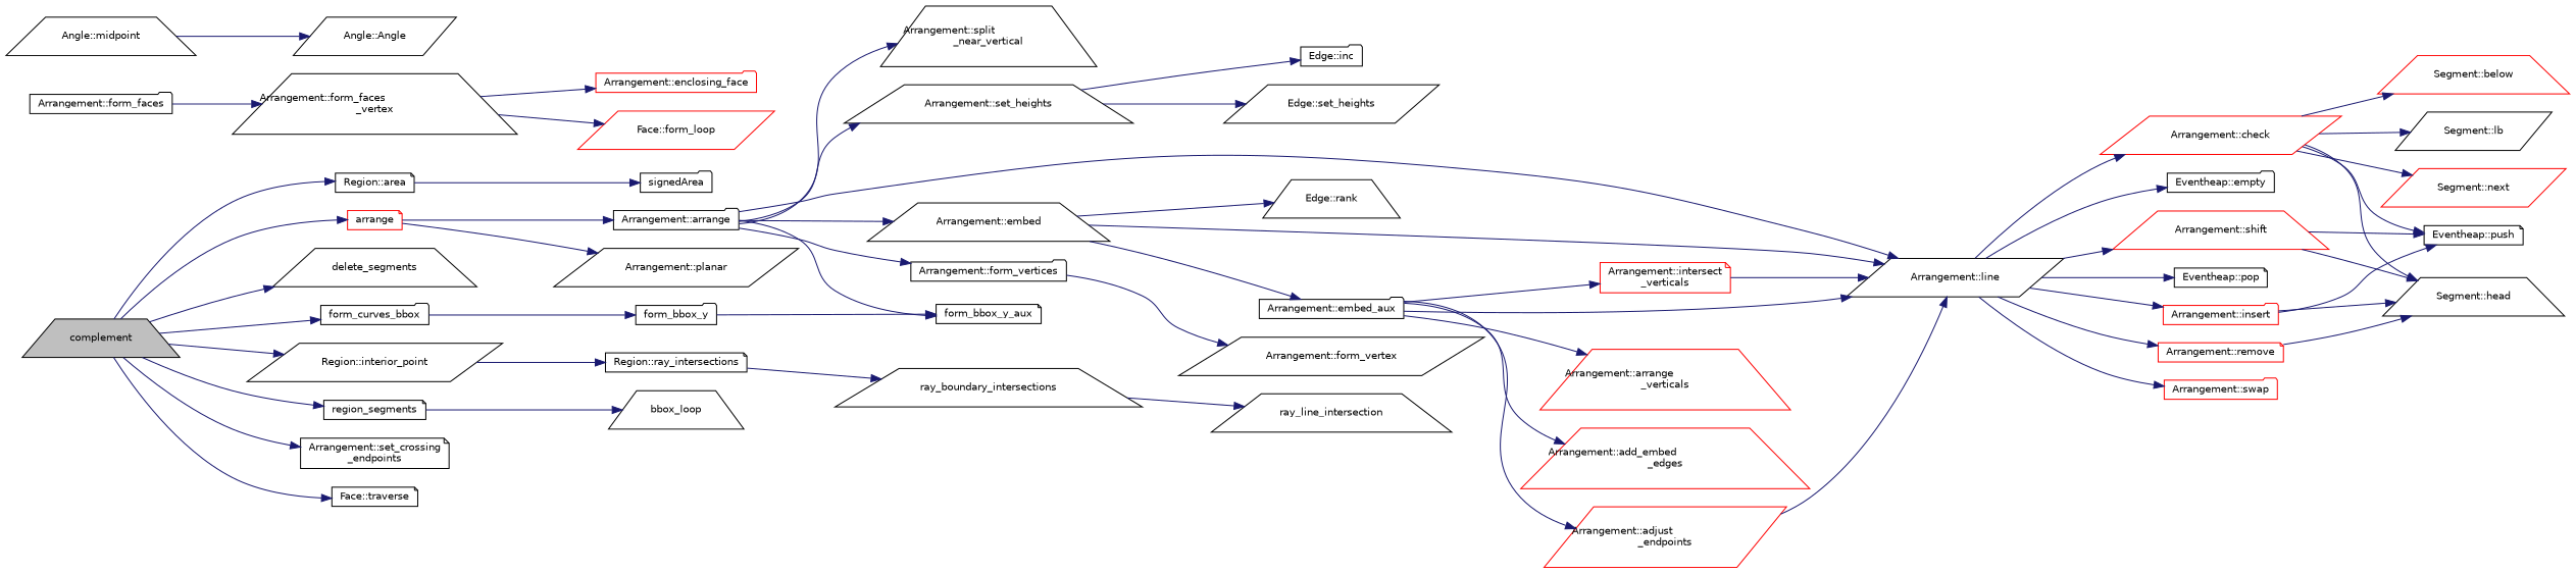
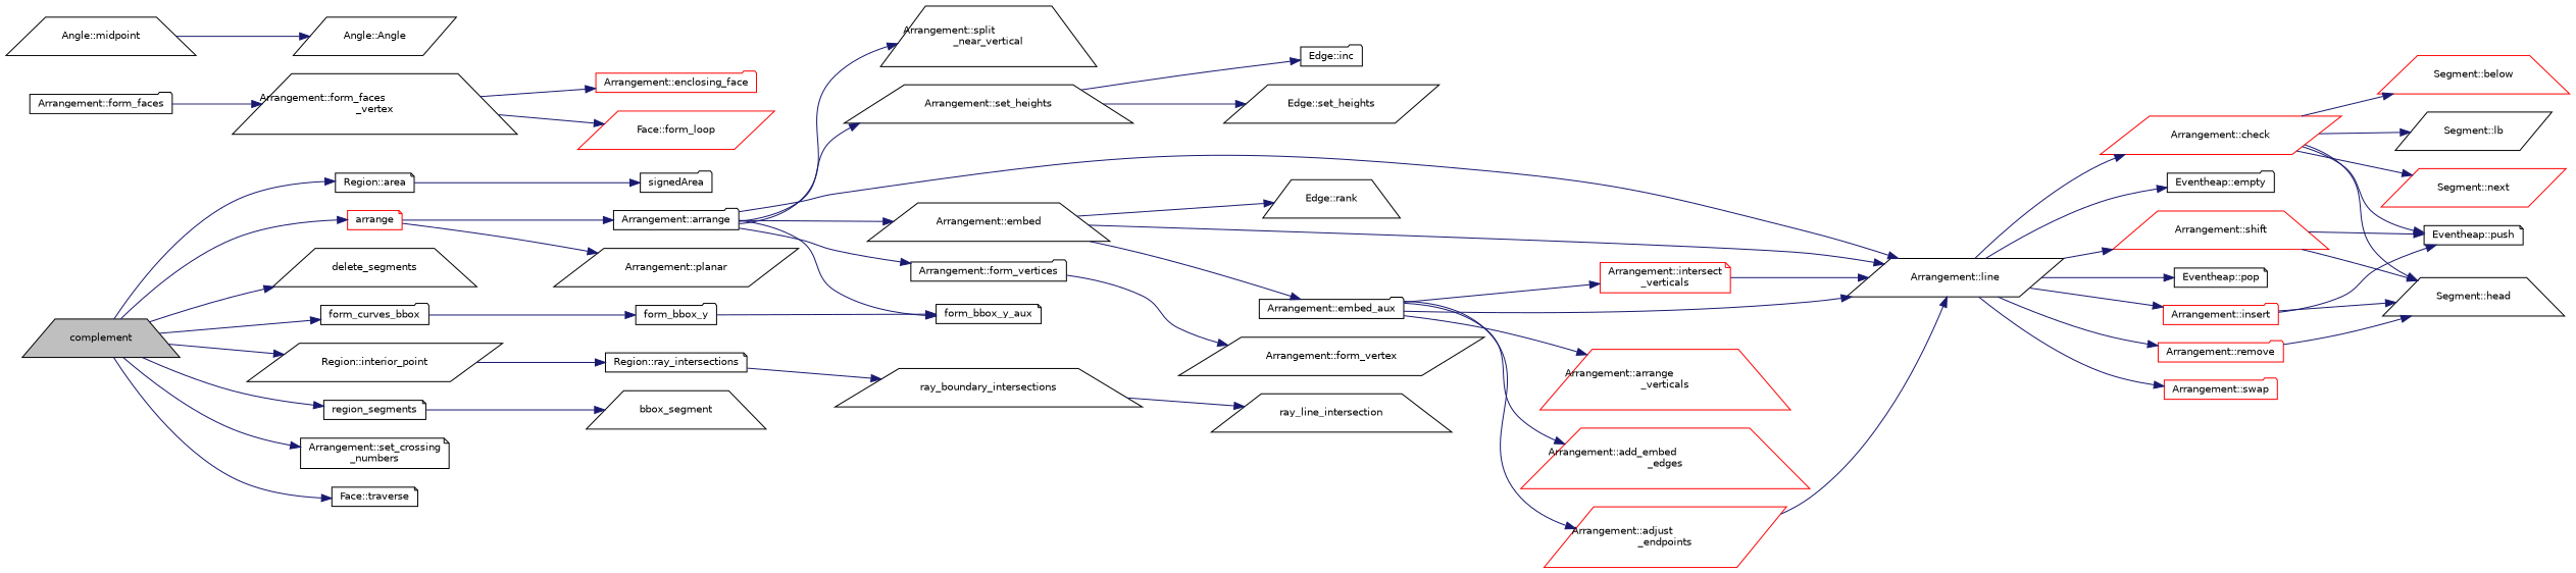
  digraph {
    rankdir=LR
    node [color=black fillcolor=white fontname=Helvetica fontsize=10 shape=trapezium style=filled]
    edge [color=midnightblue fontname=Helvetica fontsize=10 labelfontname=Helvetica labelfontsize=10 style=solid]
    n1 [fillcolor=grey75 fontcolor=black height=0.2 label=complement width=0.4]
    n2 [height=0.2 label="Region::area" shape=note width=0.4]
    n3 [color=red height=0.2 label=arrange shape=note width=0.4]
    n4 [height=0.2 label=delete_segments width=0.4]
    n5 [height=0.2 label=form_curves_bbox shape=folder width=0.4]
    n6 [height=0.2 label="Region::interior_point" shape=parallelogram width=0.4]
    n7 [height=0.2 label=region_segments shape=note width=0.4]
-   n8 [height=0.2 label="Arrangement::set_crossing\l_endpoints" shape=note width=0.4]
+   n8 [height=0.2 label="Arrangement::set_crossing\l_numbers" shape=note width=0.4]
    n9 [height=0.2 label="Face::traverse" shape=note width=0.4]
    n10 [height=0.2 label=signedArea shape=folder width=0.4]
    n11 [height=0.2 label="Arrangement::arrange" shape=folder width=0.4]
    n12 [height=0.2 label="Arrangement::planar" shape=parallelogram width=0.4]
    n13 [height=0.2 label=form_bbox_y shape=folder width=0.4]
    n14 [height=0.2 label="Region::ray_intersections" shape=note width=0.4]
-   n15 [height=0.2 label=bbox_loop width=0.4]
+   n15 [height=0.2 label=bbox_segment width=0.4]
    n16 [height=0.2 label="Arrangement::embed" width=0.4]
    n17 [height=0.2 label="Arrangement::line" shape=parallelogram width=0.4]
    n18 [height=0.2 label="Arrangement::form_vertices" shape=folder width=0.4]
    n19 [height=0.2 label="Arrangement::set_heights" width=0.4]
    n20 [height=0.2 label="Arrangement::split\l_near_vertical" width=0.4]
    n21 [height=0.2 label=form_bbox_y_aux shape=note width=0.4]
    n22 [height=0.2 label="Arrangement::embed_aux" shape=folder width=0.4]
    n23 [height=0.2 label="Edge::rank" width=0.4]
    n24 [color=red height=0.2 label="Arrangement::check" shape=parallelogram width=0.4]
    n25 [height=0.2 label="Eventheap::empty" shape=folder width=0.4]
    n26 [color=red height=0.2 label="Arrangement::insert" shape=folder width=0.4]
    n27 [height=0.2 label="Eventheap::pop" shape=note width=0.4]
-   n28 [color=red height=0.2 label="Arrangement::remove" shape=note width=0.4]
+   n28 [color=red height=0.2 label="Arrangement::remove" shape=folder width=0.4]
    n29 [color=red height=0.2 label="Arrangement::shift" width=0.4]
    n30 [color=red height=0.2 label="Arrangement::swap" shape=folder width=0.4]
    n31 [height=0.2 label="Arrangement::form_faces" shape=folder width=0.4]
    n32 [height=0.2 label="Arrangement::form_faces\l_vertex" width=0.4]
    n33 [height=0.2 label="Arrangement::form_vertex" shape=parallelogram width=0.4]
    n34 [height=0.2 label="Edge::inc" shape=folder width=0.4]
    n35 [height=0.2 label="Edge::set_heights" shape=parallelogram width=0.4]
    n36 [color=red height=0.2 label="Arrangement::add_embed\l_edges" width=0.4]
    n37 [color=red height=0.2 label="Arrangement::adjust\l_endpoints" shape=parallelogram width=0.4]
    n38 [color=red height=0.2 label="Arrangement::arrange\l_verticals" width=0.4]
    n39 [color=red height=0.2 label="Arrangement::intersect\l_verticals" shape=note width=0.4]
    n40 [color=red height=0.2 label="Segment::below" width=0.4]
    n41 [height=0.2 label="Segment::head" width=0.4]
    n42 [height=0.2 label="Segment::lb" shape=parallelogram width=0.4]
    n43 [color=red height=0.2 label="Segment::next" shape=parallelogram width=0.4]
    n44 [height=0.2 label="Eventheap::push" shape=note width=0.4]
    n45 [color=red height=0.2 label="Arrangement::enclosing_face" shape=folder width=0.4]
    n46 [color=red height=0.2 label="Face::form_loop" shape=parallelogram width=0.4]
    n47 [height=0.2 label="Angle::midpoint" width=0.4]
    n48 [height=0.2 label="Angle::Angle" shape=parallelogram width=0.4]
    n49 [height=0.2 label=ray_boundary_intersections width=0.4]
    n50 [height=0.2 label=ray_line_intersection width=0.4]
    n1 -> n2
    n1 -> n3
    n1 -> n4
    n1 -> n5
    n1 -> n6
    n1 -> n7
    n1 -> n8
    n1 -> n9
    n2 -> n10
    n3 -> n11
    n3 -> n12
    n5 -> n13
    n6 -> n14
    n7 -> n15
    n11 -> n16
    n11 -> n17
    n11 -> n18
    n11 -> n19
    n11 -> n20
    n11 -> n21
    n13 -> n21
    n14 -> n49
    n16 -> n17
    n16 -> n22
    n16 -> n23
    n17 -> n24
    n17 -> n25
    n17 -> n26
    n17 -> n27
    n17 -> n28
    n17 -> n29
    n17 -> n30
    n18 -> n33
    n19 -> n34
    n19 -> n35
    n22 -> n17
    n22 -> n36
    n22 -> n37
    n22 -> n38
    n22 -> n39
    n24 -> n40
    n24 -> n41
    n24 -> n42
    n24 -> n43
    n24 -> n44
    n26 -> n41
    n26 -> n44
    n28 -> n41
    n29 -> n41
    n29 -> n44
    n31 -> n32
    n32 -> n45
    n32 -> n46
    n37 -> n17
    n39 -> n17
    n47 -> n48
    n49 -> n50
  }
